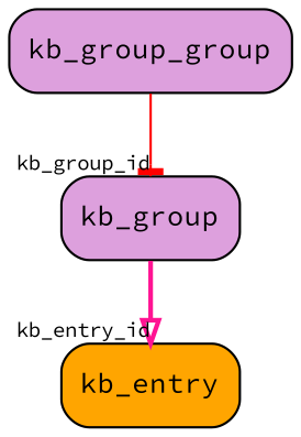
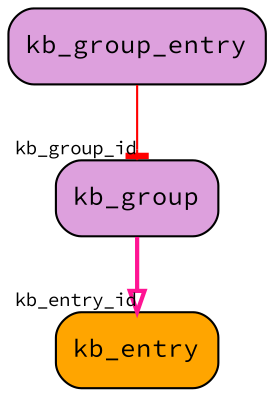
  digraph {
    fontname="Source Code Pro"
    node [fillcolor=plum fontname="Source Code Pro" fontsize=12 shape=box style="rounded, filled,filled"]
    edge [fontname="Source Code Pro" fontsize=9]
-   kb_group_entry [label=kb_group_group]
+   kb_group_entry
    kb_group
    kb_entry [fillcolor=orange]
    kb_group_entry -> kb_group [arrowhead=tee color=red headlabel=kb_group_id style=solid]
    kb_group -> kb_entry [arrowhead=onormal color=deeppink headlabel=kb_entry_id style=bold]
  }
